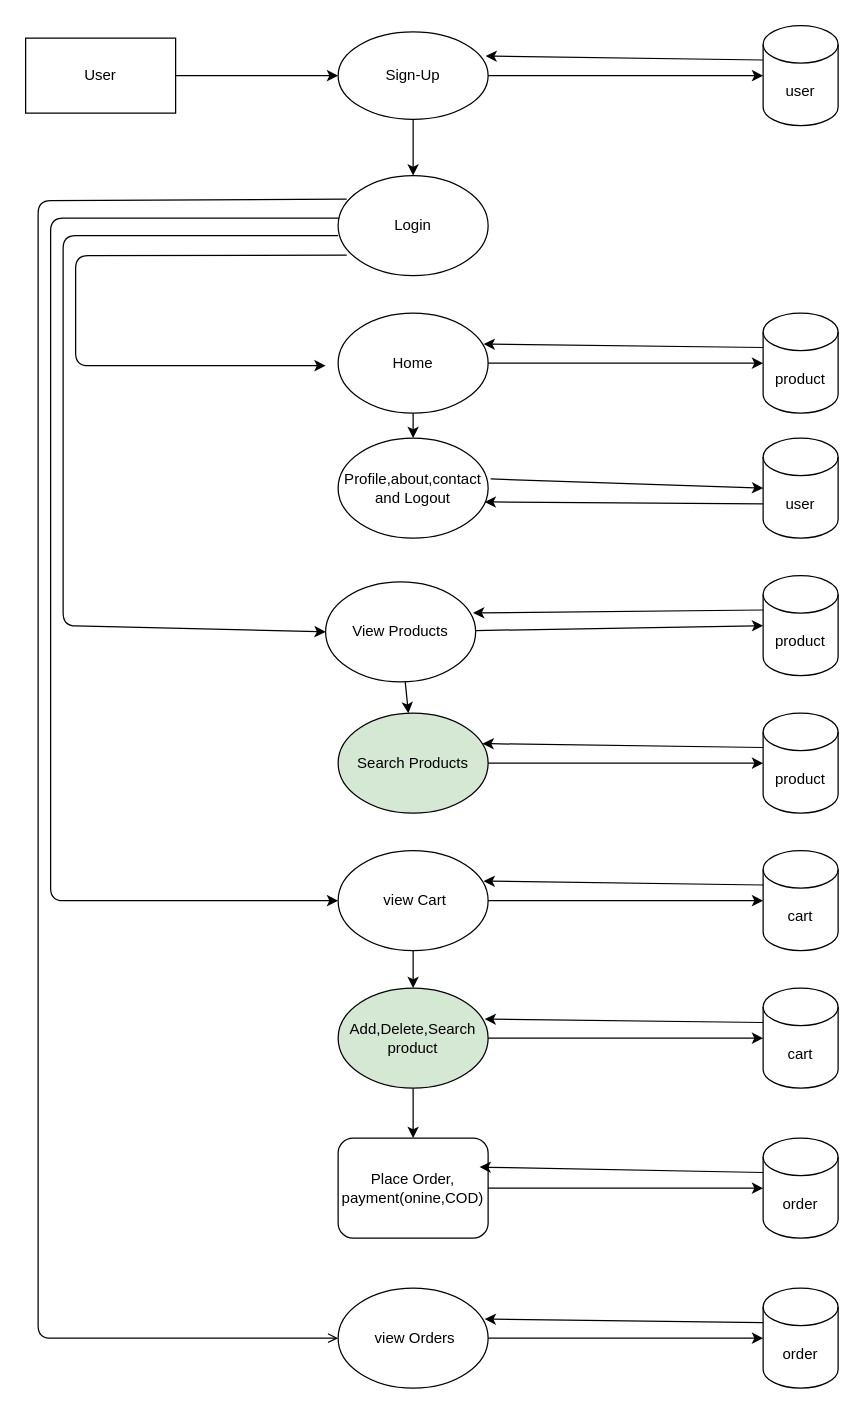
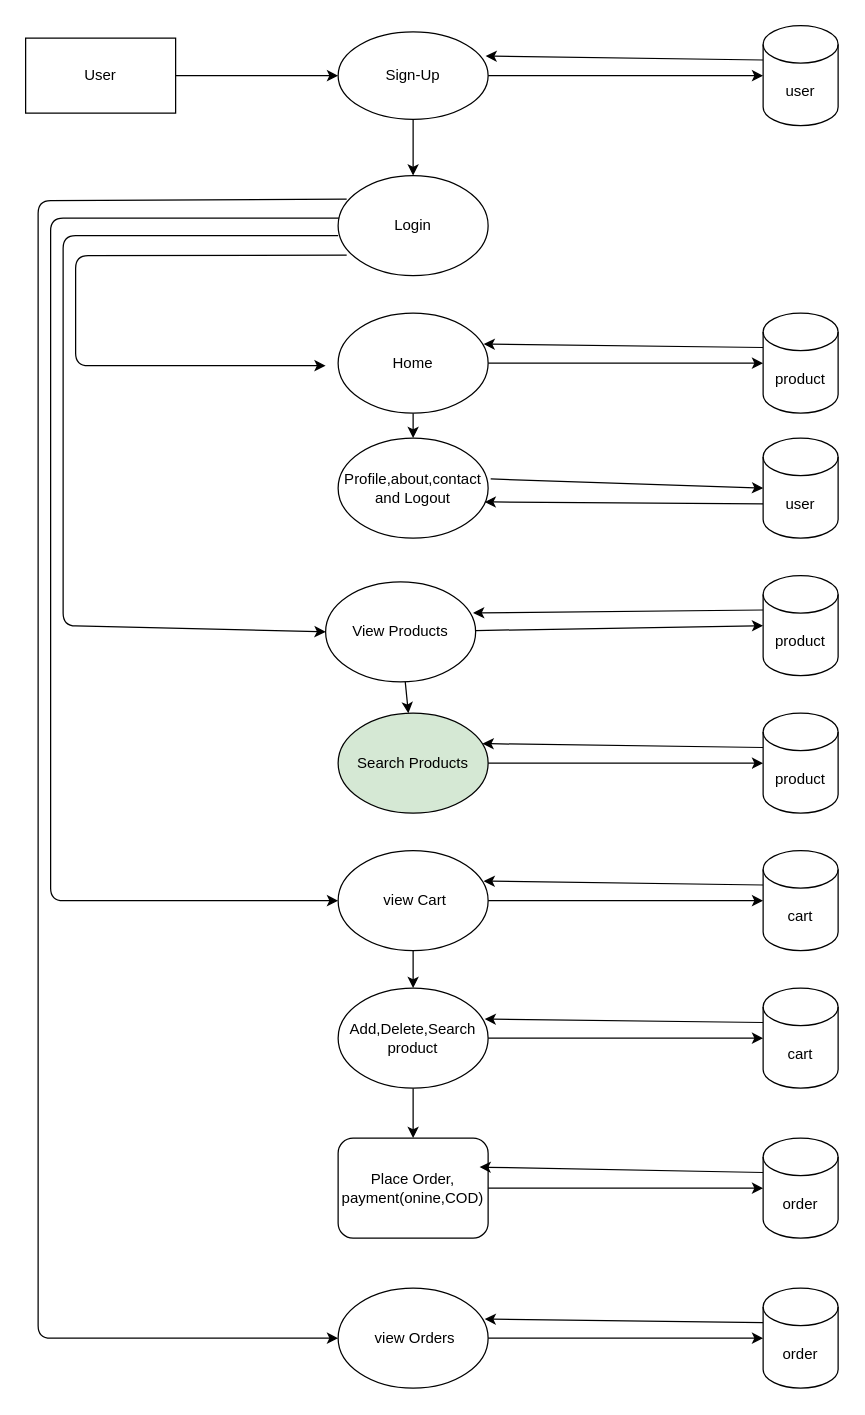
  <mxCell id="0" />
  <mxCell id="1" parent="0" />
  <mxCell id="2" style="edgeStyle=none;html=1;entryX=0;entryY=0.5;entryDx=0;entryDy=0;" parent="1" source="3" target="6" edge="1"><mxGeometry relative="1" as="geometry" /></mxCell>
  <mxCell id="3" value="User" style="whiteSpace=wrap;html=1;" parent="1" vertex="1"><mxGeometry x="20" y="30" width="120" height="60" as="geometry" /></mxCell>
  <mxCell id="4" style="edgeStyle=none;html=1;entryX=0;entryY=0.5;entryDx=0;entryDy=0;entryPerimeter=0;" parent="1" source="6" target="41" edge="1"><mxGeometry relative="1" as="geometry"><mxPoint x="590" y="60" as="targetPoint" /></mxGeometry></mxCell>
  <mxCell id="5" value="" style="edgeStyle=none;html=1;" parent="1" source="6" target="12" edge="1"><mxGeometry relative="1" as="geometry" /></mxCell>
  <mxCell id="6" value="Sign-Up" style="ellipse;whiteSpace=wrap;html=1;" parent="1" vertex="1"><mxGeometry x="270" y="25" width="120" height="70" as="geometry" /></mxCell>
  <mxCell id="7" style="edgeStyle=none;html=1;exitX=0;exitY=0;exitDx=0;exitDy=27.5;entryX=0.983;entryY=0.277;entryDx=0;entryDy=0;entryPerimeter=0;exitPerimeter=0;" parent="1" source="41" target="6" edge="1"><mxGeometry relative="1" as="geometry"><mxPoint x="590" y="45" as="sourcePoint" /></mxGeometry></mxCell>
  <mxCell id="8" style="edgeStyle=none;html=1;exitX=0.057;exitY=0.77;exitDx=0;exitDy=0;exitPerimeter=0;" parent="1" edge="1"><mxGeometry relative="1" as="geometry"><mxPoint x="260" y="292" as="targetPoint" /><mxPoint x="276.84" y="203.6" as="sourcePoint" /><Array as="points"><mxPoint x="60" y="204" /><mxPoint x="60" y="292" /></Array></mxGeometry></mxCell>
  <mxCell id="9" style="edgeStyle=none;html=1;entryX=0;entryY=0.5;entryDx=0;entryDy=0;" parent="1" target="19" edge="1"><mxGeometry relative="1" as="geometry"><mxPoint x="270" y="398" as="targetPoint" /><Array as="points"><mxPoint x="50" y="188" /><mxPoint x="50" y="500" /></Array><mxPoint x="270" y="188" as="sourcePoint" /></mxGeometry></mxCell>
  <mxCell id="10" style="edgeStyle=none;html=1;entryX=0;entryY=0.5;entryDx=0;entryDy=0;exitX=0.01;exitY=0.425;exitDx=0;exitDy=0;exitPerimeter=0;" parent="1" source="12" target="23" edge="1"><mxGeometry relative="1" as="geometry"><mxPoint x="270" y="172" as="sourcePoint" /><mxPoint x="270" y="492" as="targetPoint" /><Array as="points"><mxPoint x="40" y="174" /><mxPoint x="40" y="720" /></Array></mxGeometry></mxCell>
- <mxCell id="11" style="edgeStyle=none;html=1;entryX=0;entryY=0.5;entryDx=0;entryDy=0;exitX=0.057;exitY=0.235;exitDx=0;exitDy=0;exitPerimeter=0;endArrow=open;" parent="1" source="12" target="26" edge="1"><mxGeometry relative="1" as="geometry"><mxPoint x="287.574" y="160.716" as="sourcePoint" /><Array as="points"><mxPoint x="30" y="160" /><mxPoint x="30" y="1070" /></Array><mxPoint x="270" y="609" as="targetPoint" /></mxGeometry></mxCell>
+ <mxCell id="11" style="edgeStyle=none;html=1;entryX=0;entryY=0.5;entryDx=0;entryDy=0;exitX=0.057;exitY=0.235;exitDx=0;exitDy=0;exitPerimeter=0;" parent="1" source="12" target="26" edge="1"><mxGeometry relative="1" as="geometry"><mxPoint x="287.574" y="160.716" as="sourcePoint" /><Array as="points"><mxPoint x="30" y="160" /><mxPoint x="30" y="1070" /></Array><mxPoint x="270" y="609" as="targetPoint" /></mxGeometry></mxCell>
  <mxCell id="12" value="Login" style="ellipse;whiteSpace=wrap;html=1;" parent="1" vertex="1"><mxGeometry x="270" y="140" width="120" height="80" as="geometry" /></mxCell>
  <mxCell id="13" style="edgeStyle=none;html=1;entryX=0;entryY=0.5;entryDx=0;entryDy=0;entryPerimeter=0;" parent="1" source="15" target="42" edge="1"><mxGeometry relative="1" as="geometry"><mxPoint x="590" y="290" as="targetPoint" /></mxGeometry></mxCell>
  <mxCell id="14" value="" style="edgeStyle=none;html=1;" parent="1" source="15" target="39" edge="1"><mxGeometry relative="1" as="geometry" /></mxCell>
  <mxCell id="15" value="Home" style="ellipse;whiteSpace=wrap;html=1;" parent="1" vertex="1"><mxGeometry x="270" y="250" width="120" height="80" as="geometry" /></mxCell>
  <mxCell id="16" style="edgeStyle=none;html=1;exitX=0;exitY=0;exitDx=0;exitDy=27.5;entryX=0.97;entryY=0.31;entryDx=0;entryDy=0;entryPerimeter=0;exitPerimeter=0;" parent="1" source="42" target="15" edge="1"><mxGeometry relative="1" as="geometry"><mxPoint x="590" y="275" as="sourcePoint" /></mxGeometry></mxCell>
  <mxCell id="17" style="edgeStyle=none;html=1;entryX=0;entryY=0.5;entryDx=0;entryDy=0;entryPerimeter=0;" parent="1" source="19" target="44" edge="1"><mxGeometry relative="1" as="geometry"><mxPoint x="590" y="500" as="targetPoint" /></mxGeometry></mxCell>
  <mxCell id="18" value="" style="edgeStyle=none;html=1;" parent="1" source="19" target="33" edge="1"><mxGeometry relative="1" as="geometry" /></mxCell>
  <mxCell id="19" value="View Products" style="ellipse;whiteSpace=wrap;html=1;" parent="1" vertex="1"><mxGeometry x="260" y="465" width="120" height="80" as="geometry" /></mxCell>
  <mxCell id="20" style="edgeStyle=none;html=1;exitX=0;exitY=0;exitDx=0;exitDy=27.5;entryX=0.983;entryY=0.31;entryDx=0;entryDy=0;entryPerimeter=0;exitPerimeter=0;" parent="1" source="44" target="19" edge="1"><mxGeometry relative="1" as="geometry"><mxPoint x="590" y="485" as="sourcePoint" /></mxGeometry></mxCell>
  <mxCell id="21" style="edgeStyle=none;html=1;entryX=0;entryY=0.5;entryDx=0;entryDy=0;entryPerimeter=0;" parent="1" source="23" target="46" edge="1"><mxGeometry relative="1" as="geometry"><mxPoint x="590" y="720" as="targetPoint" /></mxGeometry></mxCell>
  <mxCell id="22" value="" style="edgeStyle=none;html=1;" parent="1" source="23" target="30" edge="1"><mxGeometry relative="1" as="geometry" /></mxCell>
  <mxCell id="23" value="&amp;nbsp;view Cart" style="ellipse;whiteSpace=wrap;html=1;" parent="1" vertex="1"><mxGeometry x="270" y="680" width="120" height="80" as="geometry" /></mxCell>
  <mxCell id="24" style="edgeStyle=none;html=1;exitX=0;exitY=0;exitDx=0;exitDy=27.5;entryX=0.97;entryY=0.305;entryDx=0;entryDy=0;entryPerimeter=0;exitPerimeter=0;" parent="1" source="46" target="23" edge="1"><mxGeometry relative="1" as="geometry"><mxPoint x="590" y="705" as="sourcePoint" /></mxGeometry></mxCell>
  <mxCell id="25" style="edgeStyle=none;html=1;entryX=0;entryY=0.5;entryDx=0;entryDy=0;entryPerimeter=0;" parent="1" source="26" target="49" edge="1"><mxGeometry relative="1" as="geometry"><mxPoint x="590" y="1070" as="targetPoint" /></mxGeometry></mxCell>
  <mxCell id="26" value="&amp;nbsp;view Orders" style="ellipse;whiteSpace=wrap;html=1;" parent="1" vertex="1"><mxGeometry x="270" y="1030" width="120" height="80" as="geometry" /></mxCell>
  <mxCell id="27" style="edgeStyle=none;html=1;exitX=0;exitY=0;exitDx=0;exitDy=27.5;entryX=0.977;entryY=0.31;entryDx=0;entryDy=0;entryPerimeter=0;exitPerimeter=0;" parent="1" source="49" target="26" edge="1"><mxGeometry relative="1" as="geometry"><mxPoint x="590" y="1055" as="sourcePoint" /></mxGeometry></mxCell>
  <mxCell id="28" value="" style="edgeStyle=none;html=1;entryX=0;entryY=0.5;entryDx=0;entryDy=0;entryPerimeter=0;" parent="1" source="30" target="47" edge="1"><mxGeometry relative="1" as="geometry"><mxPoint x="590" y="830" as="targetPoint" /></mxGeometry></mxCell>
  <mxCell id="29" value="" style="edgeStyle=none;html=1;" parent="1" source="30" target="36" edge="1"><mxGeometry relative="1" as="geometry" /></mxCell>
- <mxCell id="30" value="Add,Delete,Search product" style="ellipse;whiteSpace=wrap;html=1;fillColor=#d5e8d4;" parent="1" vertex="1"><mxGeometry x="270" y="790" width="120" height="80" as="geometry" /></mxCell>
+ <mxCell id="30" value="Add,Delete,Search product" style="ellipse;whiteSpace=wrap;html=1;" parent="1" vertex="1"><mxGeometry x="270" y="790" width="120" height="80" as="geometry" /></mxCell>
  <mxCell id="31" style="edgeStyle=none;html=1;exitX=0;exitY=0;exitDx=0;exitDy=27.5;entryX=0.977;entryY=0.31;entryDx=0;entryDy=0;entryPerimeter=0;exitPerimeter=0;" parent="1" source="47" target="30" edge="1"><mxGeometry relative="1" as="geometry"><mxPoint x="590" y="815" as="sourcePoint" /></mxGeometry></mxCell>
  <mxCell id="32" value="" style="edgeStyle=none;html=1;entryX=0;entryY=0.5;entryDx=0;entryDy=0;entryPerimeter=0;" parent="1" source="33" target="45" edge="1"><mxGeometry relative="1" as="geometry"><mxPoint x="590" y="610" as="targetPoint" /></mxGeometry></mxCell>
  <mxCell id="33" value="Search Products" style="ellipse;whiteSpace=wrap;html=1;fillColor=#d5e8d4;" parent="1" vertex="1"><mxGeometry x="270" y="570" width="120" height="80" as="geometry" /></mxCell>
  <mxCell id="34" style="edgeStyle=none;html=1;exitX=0;exitY=0;exitDx=0;exitDy=27.5;entryX=0.963;entryY=0.305;entryDx=0;entryDy=0;entryPerimeter=0;exitPerimeter=0;" parent="1" source="45" target="33" edge="1"><mxGeometry relative="1" as="geometry"><mxPoint x="590" y="595" as="sourcePoint" /></mxGeometry></mxCell>
  <mxCell id="35" style="edgeStyle=none;html=1;entryX=0;entryY=0.5;entryDx=0;entryDy=0;entryPerimeter=0;" parent="1" source="36" target="48" edge="1"><mxGeometry relative="1" as="geometry"><mxPoint x="590" y="950" as="targetPoint" /></mxGeometry></mxCell>
  <mxCell id="36" value="Place Order,&lt;br&gt;payment(onine,COD)" style="whiteSpace=wrap;html=1;rounded=1;" parent="1" vertex="1"><mxGeometry x="270" y="910" width="120" height="80" as="geometry" /></mxCell>
  <mxCell id="37" style="edgeStyle=none;html=1;exitX=0;exitY=0;exitDx=0;exitDy=27.5;entryX=0.943;entryY=0.29;entryDx=0;entryDy=0;entryPerimeter=0;exitPerimeter=0;" parent="1" source="48" target="36" edge="1"><mxGeometry relative="1" as="geometry"><mxPoint x="590" y="935" as="sourcePoint" /></mxGeometry></mxCell>
  <mxCell id="38" style="edgeStyle=none;html=1;entryX=0;entryY=0.5;entryDx=0;entryDy=0;exitX=1.017;exitY=0.408;exitDx=0;exitDy=0;exitPerimeter=0;entryPerimeter=0;" parent="1" source="39" target="43" edge="1"><mxGeometry relative="1" as="geometry"><mxPoint x="590" y="385" as="targetPoint" /><mxPoint x="390" y="380" as="sourcePoint" /></mxGeometry></mxCell>
  <mxCell id="39" value="Profile,about,contact&lt;br&gt;and Logout" style="ellipse;whiteSpace=wrap;html=1;" parent="1" vertex="1"><mxGeometry x="270" y="350" width="120" height="80" as="geometry" /></mxCell>
  <mxCell id="40" style="edgeStyle=none;html=1;entryX=0.977;entryY=0.638;entryDx=0;entryDy=0;entryPerimeter=0;exitX=0;exitY=0;exitDx=0;exitDy=52.5;exitPerimeter=0;" parent="1" source="43" target="39" edge="1"><mxGeometry relative="1" as="geometry"><mxPoint x="590" y="400.237" as="sourcePoint" /></mxGeometry></mxCell>
  <mxCell id="41" value="user" style="shape=cylinder3;whiteSpace=wrap;html=1;boundedLbl=1;backgroundOutline=1;size=15;align=center;" vertex="1" parent="1"><mxGeometry x="610" y="20" width="60" height="80" as="geometry" /></mxCell>
  <mxCell id="42" value="product" style="shape=cylinder3;whiteSpace=wrap;html=1;boundedLbl=1;backgroundOutline=1;size=15;" vertex="1" parent="1"><mxGeometry x="610" y="250" width="60" height="80" as="geometry" /></mxCell>
  <mxCell id="43" value="user" style="shape=cylinder3;whiteSpace=wrap;html=1;boundedLbl=1;backgroundOutline=1;size=15;" vertex="1" parent="1"><mxGeometry x="610" y="350" width="60" height="80" as="geometry" /></mxCell>
  <mxCell id="44" value="product" style="shape=cylinder3;whiteSpace=wrap;html=1;boundedLbl=1;backgroundOutline=1;size=15;" vertex="1" parent="1"><mxGeometry x="610" y="460" width="60" height="80" as="geometry" /></mxCell>
  <mxCell id="45" value="product" style="shape=cylinder3;whiteSpace=wrap;html=1;boundedLbl=1;backgroundOutline=1;size=15;" vertex="1" parent="1"><mxGeometry x="610" y="570" width="60" height="80" as="geometry" /></mxCell>
  <mxCell id="46" value="cart" style="shape=cylinder3;whiteSpace=wrap;html=1;boundedLbl=1;backgroundOutline=1;size=15;" vertex="1" parent="1"><mxGeometry x="610" y="680" width="60" height="80" as="geometry" /></mxCell>
  <mxCell id="47" value="cart" style="shape=cylinder3;whiteSpace=wrap;html=1;boundedLbl=1;backgroundOutline=1;size=15;" vertex="1" parent="1"><mxGeometry x="610" y="790" width="60" height="80" as="geometry" /></mxCell>
  <mxCell id="48" value="order" style="shape=cylinder3;whiteSpace=wrap;html=1;boundedLbl=1;backgroundOutline=1;size=15;" vertex="1" parent="1"><mxGeometry x="610" y="910" width="60" height="80" as="geometry" /></mxCell>
  <mxCell id="49" value="order" style="shape=cylinder3;whiteSpace=wrap;html=1;boundedLbl=1;backgroundOutline=1;size=15;" vertex="1" parent="1"><mxGeometry x="610" y="1030" width="60" height="80" as="geometry" /></mxCell>
